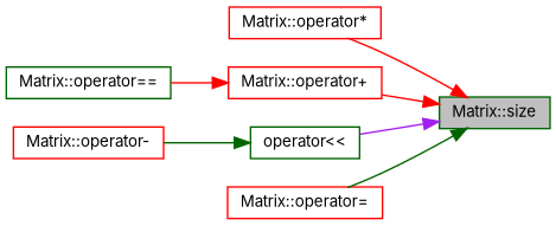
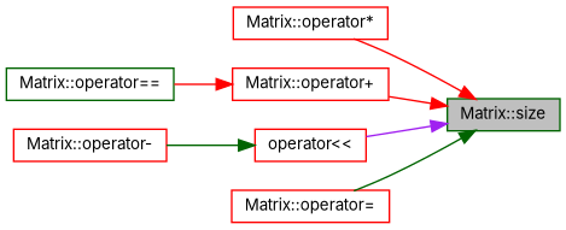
  digraph {
    fontname=Inter
    rankdir=RL
    node [color=red fillcolor=white fontname=Inter fontsize=10 shape=record style=filled]
    edge [color=red dir=back fontname=Inter fontsize=10 labelfontname=FreeSans labelfontsize=10 style=solid]
    n1 [color=darkgreen fillcolor=grey75 fontcolor=black height=0.2 label="Matrix::size" width=0.4]
    n2 [height=0.2 label="Matrix::operator*" width=0.4]
    n3 [height=0.2 label="Matrix::operator+" width=0.4]
-   n4 [color=darkgreen height=0.2 label="operator\<\<" width=0.4]
+   n4 [height=0.2 label="operator\<\<" width=0.4]
    n5 [height=0.2 label="Matrix::operator=" width=0.4]
    n6 [color=darkgreen height=0.2 label="Matrix::operator==" width=0.4]
    n7 [height=0.2 label="Matrix::operator-" width=0.4]
    n1 -> n2
    n1 -> n3
    n1 -> n4 [color=purple]
    n1 -> n5 [color=darkgreen]
    n3 -> n6
    n4 -> n7 [color=darkgreen]
  }
